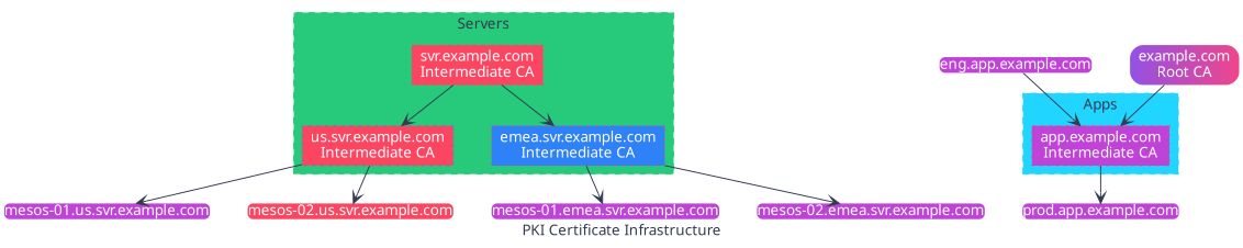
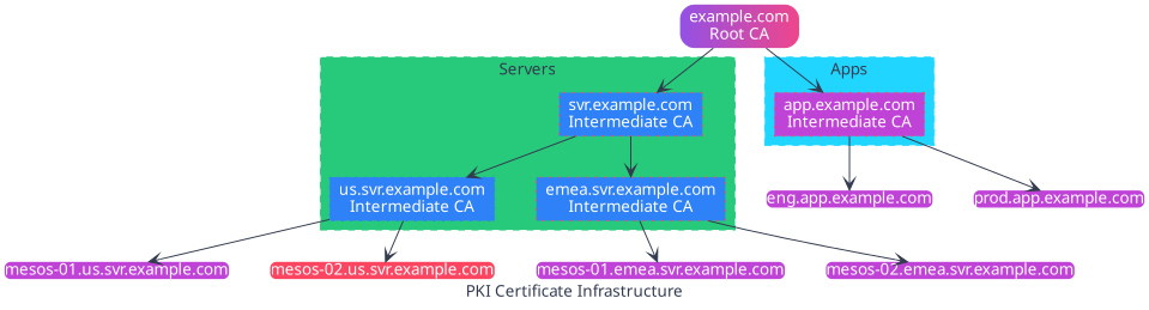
  digraph {
    fontcolor="#323a4e"
    fontname="Source Sans Pro"
    label="PKI Certificate Infrastructure"
    nodesep=0.5
    node [color=transparent fillcolor="#C043D7" fontcolor=white fontname="Source Sans Pro" shape=plain style="rounded,filled"]
    edge [arrowhead=vee arrowtail=vee color="#323a4e" fontcolor="#323a4e" fontname="Source Sans Pro"]
-   n1 [color="#FC4661" fillcolor="#FC4661" label="svr.example.com\nIntermediate CA" shape=box style="dotted,filled"]
-   n2 [color="#2F81F7" fillcolor="#FC4661" label="us.svr.example.com\nIntermediate CA" shape=box style="dotted,filled"]
+   n1 [color="#FC4661" fillcolor="#2F81F7" label="svr.example.com\nIntermediate CA" shape=box style="dotted,filled"]
+   n2 [color="#2F81F7" fillcolor="#2F81F7" label="us.svr.example.com\nIntermediate CA" shape=box style="dotted,filled"]
    n3 [color="#FC4661" fillcolor="#2F81F7" label="emea.svr.example.com\nIntermediate CA" shape=box style="dotted,filled"]
    n4 [color="#FC4661" label="app.example.com\nIntermediate CA" shape=box style="dotted,filled"]
    n5 [label="mesos-01.us.svr.example.com"]
    n6 [fillcolor="#FC4661" label="mesos-02.us.svr.example.com"]
    n7 [label="mesos-01.emea.svr.example.com"]
    n8 [label="mesos-02.emea.svr.example.com"]
    n9 [label="eng.app.example.com"]
    n10 [label="prod.app.example.com"]
    n11 [fillcolor="#9351e5:#ef468b" label="example.com\nRoot CA" shape=box]
    subgraph cluster_1 {
      color="#27C97B"
      fillcolor="#27C97B"
      label=Servers
      style="dashed,filled"
      n1
      n2
      n3
    }
    subgraph cluster_2 {
      color="#20D5FF"
      fillcolor="#20D5FF"
      label=Apps
      style="dashed,filled"
      n4
    }
    n1 -> n2
    n1 -> n3
    n2 -> n5
    n2 -> n6
    n3 -> n7
    n3 -> n8
-   n9 -> n4
+   n4 -> n9
    n4 -> n10
+   n11 -> n1
    n11 -> n4
  }
